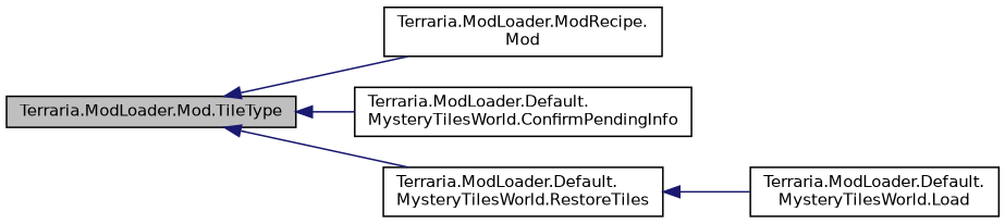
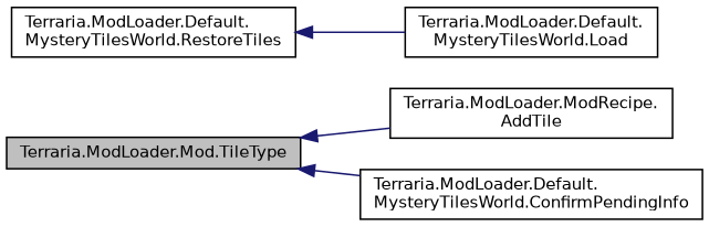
  digraph {
    rankdir=LR
    node [color=black fillcolor=white fontname=Helvetica fontsize=10 shape=record style=filled]
    edge [color=midnightblue dir=back fontname=Helvetica fontsize=10 labelfontname=Helvetica labelfontsize=10 style=solid]
    n1 [fillcolor=grey75 fontcolor=black height=0.2 label="Terraria.ModLoader.Mod.TileType" width=0.4]
-   n2 [height=0.2 label="Terraria.ModLoader.ModRecipe.\lMod" width=0.4]
+   n2 [height=0.2 label="Terraria.ModLoader.ModRecipe.\lAddTile" width=0.4]
    n3 [height=0.2 label="Terraria.ModLoader.Default.\lMysteryTilesWorld.ConfirmPendingInfo" width=0.4]
    n4 [height=0.2 label="Terraria.ModLoader.Default.\lMysteryTilesWorld.RestoreTiles" width=0.4]
    n5 [height=0.2 label="Terraria.ModLoader.Default.\lMysteryTilesWorld.Load" width=0.4]
    n1 -> n2
    n1 -> n3
-   n1 -> n4
    n4 -> n5
  }
